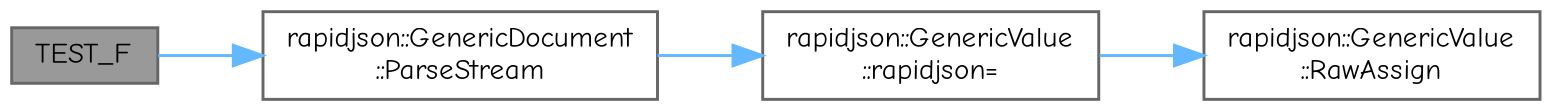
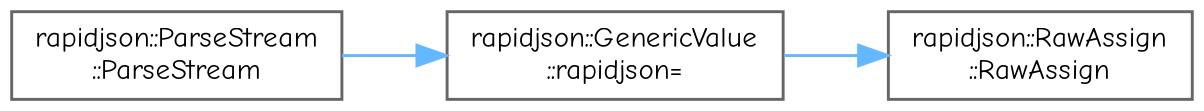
  digraph {
    fontname="Comic Neue"
    rankdir=LR
    node [color=grey40 fillcolor=white fontname="Comic Neue" fontsize=10 shape=box style=filled]
    edge [color=steelblue1 fontname="Comic Neue" fontsize=10 labelfontname=Helvetica labelfontsize=10 style=solid]
-   n1 [color=gray40 fillcolor=grey60 fontcolor=black height=0.2 label=TEST_F width=0.4]
-   n2 [height=0.2 label="rapidjson::GenericDocument\l::ParseStream" width=0.4]
+   n2 [height=0.2 label="rapidjson::ParseStream\l::ParseStream" width=0.4]
    n3 [height=0.2 label="rapidjson::GenericValue\l::rapidjson=" width=0.4]
-   n4 [height=0.2 label="rapidjson::GenericValue\l::RawAssign" width=0.4]
-   n1 -> n2
+   n4 [height=0.2 label="rapidjson::RawAssign\l::RawAssign" width=0.4]
    n2 -> n3
    n3 -> n4
  }
